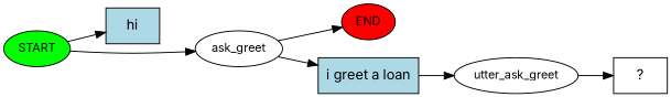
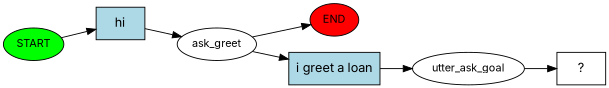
  digraph {
    fontname=Inter
    rankdir=LR
    node [fontname=Inter fontsize=12 style=filled]
    edge [fontname=Inter]
    n1 [fillcolor=green label=START]
    n2 [fillcolor=lightblue label=hi shape=rect fontsize=""]
    n3 [label=ask_greet style=""]
    n4 [fillcolor=red label=END]
    n5 [fillcolor=lightblue label="i greet a loan" shape=rect fontsize=""]
-   n6 [label=utter_ask_greet style=""]
+   n6 [label=utter_ask_goal style=""]
    n7 [label="  ?  " shape=rect fontsize="" style=""]
    n1 -> n2
-   n1 -> n3
+   n2 -> n3
    n3 -> n4
    n3 -> n5
    n5 -> n6
    n6 -> n7
  }
